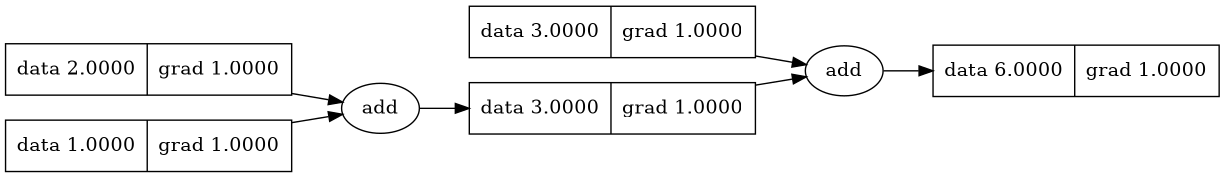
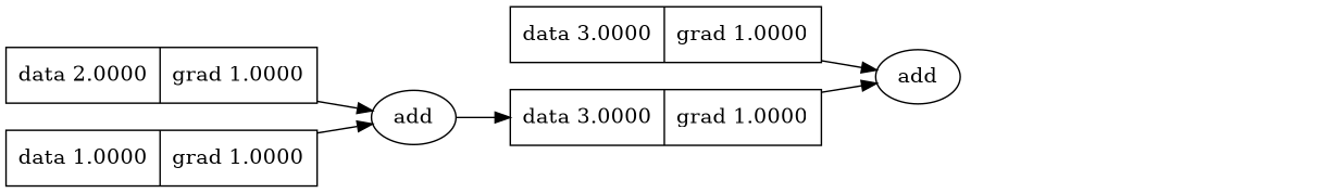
  digraph {
    rankdir=LR
    node [shape=record]
    n1 [label="{ data 3.0000 | grad 1.0000 }"]
    n2 [label=add shape=""]
    n3 [label=add shape=""]
-   n4 [label="{ data 6.0000 | grad 1.0000 }"]
    n5 [label="{ data 2.0000 | grad 1.0000 }"]
    n6 [label="{ data 3.0000 | grad 1.0000 }"]
    n7 [label="{ data 1.0000 | grad 1.0000 }"]
    n1 -> n2
-   n2 -> n4
    n3 -> n1
    n5 -> n3
    n6 -> n2
    n7 -> n3
  }
